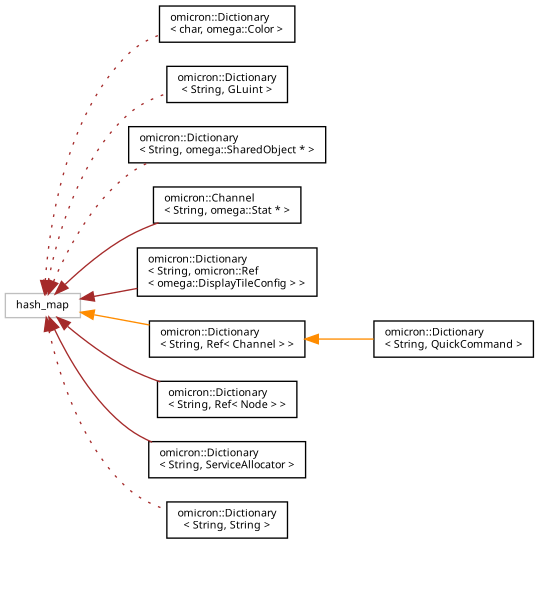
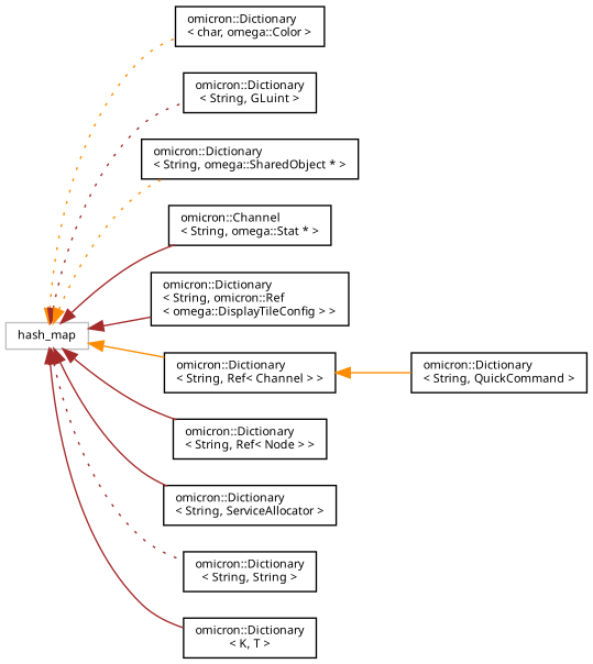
  digraph {
    rankdir=LR
    node [color=black fontname="FreeSans.ttf" fontsize=8 shape=record]
    edge [color=brown dir=back fontname="FreeSans.ttf" fontsize=8 labelfontname="FreeSans.ttf" labelfontsize=8 style=solid]
    n1 [color=grey75 height=0.2 label=hash_map width=0.4]
    n2 [height=0.2 label="omicron::Dictionary\l\< char, omega::Color \>" width=0.4]
    n3 [height=0.2 label="omicron::Dictionary\l\< String, GLuint \>" width=0.4]
    n4 [height=0.2 label="omicron::Dictionary\l\< String, omega::SharedObject * \>" width=0.4]
    n5 [height=0.2 label="omicron::Channel\l\< String, omega::Stat * \>" width=0.4]
    n6 [height=0.2 label="omicron::Dictionary\l\< String, omicron::Ref\l\< omega::DisplayTileConfig \> \>" width=0.4]
    n7 [height=0.2 label="omicron::Dictionary\l\< String, Ref\< Channel \> \>" width=0.4]
    n8 [height=0.2 label="omicron::Dictionary\l\< String, Ref\< Node \> \>" width=0.4]
    n9 [height=0.2 label="omicron::Dictionary\l\< String, ServiceAllocator \>" width=0.4]
    n10 [height=0.2 label="omicron::Dictionary\l\< String, String \>" width=0.4]
+   n11 [height=0.2 label="omicron::Dictionary\l\< K, T \>" width=0.4]
    n12 [height=0.2 label="omicron::Dictionary\l\< String, QuickCommand \>" width=0.4]
-   n1 -> n2 [style=dotted]
+   n1 -> n2 [color=darkorange style=dotted]
    n1 -> n3 [style=dotted]
-   n1 -> n4 [style=dotted]
+   n1 -> n4 [color=darkorange style=dotted]
    n1 -> n5
    n1 -> n6
    n1 -> n7 [color=darkorange]
    n1 -> n8
    n1 -> n9
    n1 -> n10 [style=dotted]
+   n1 -> n11
    n7 -> n12 [color=darkorange]
  }
